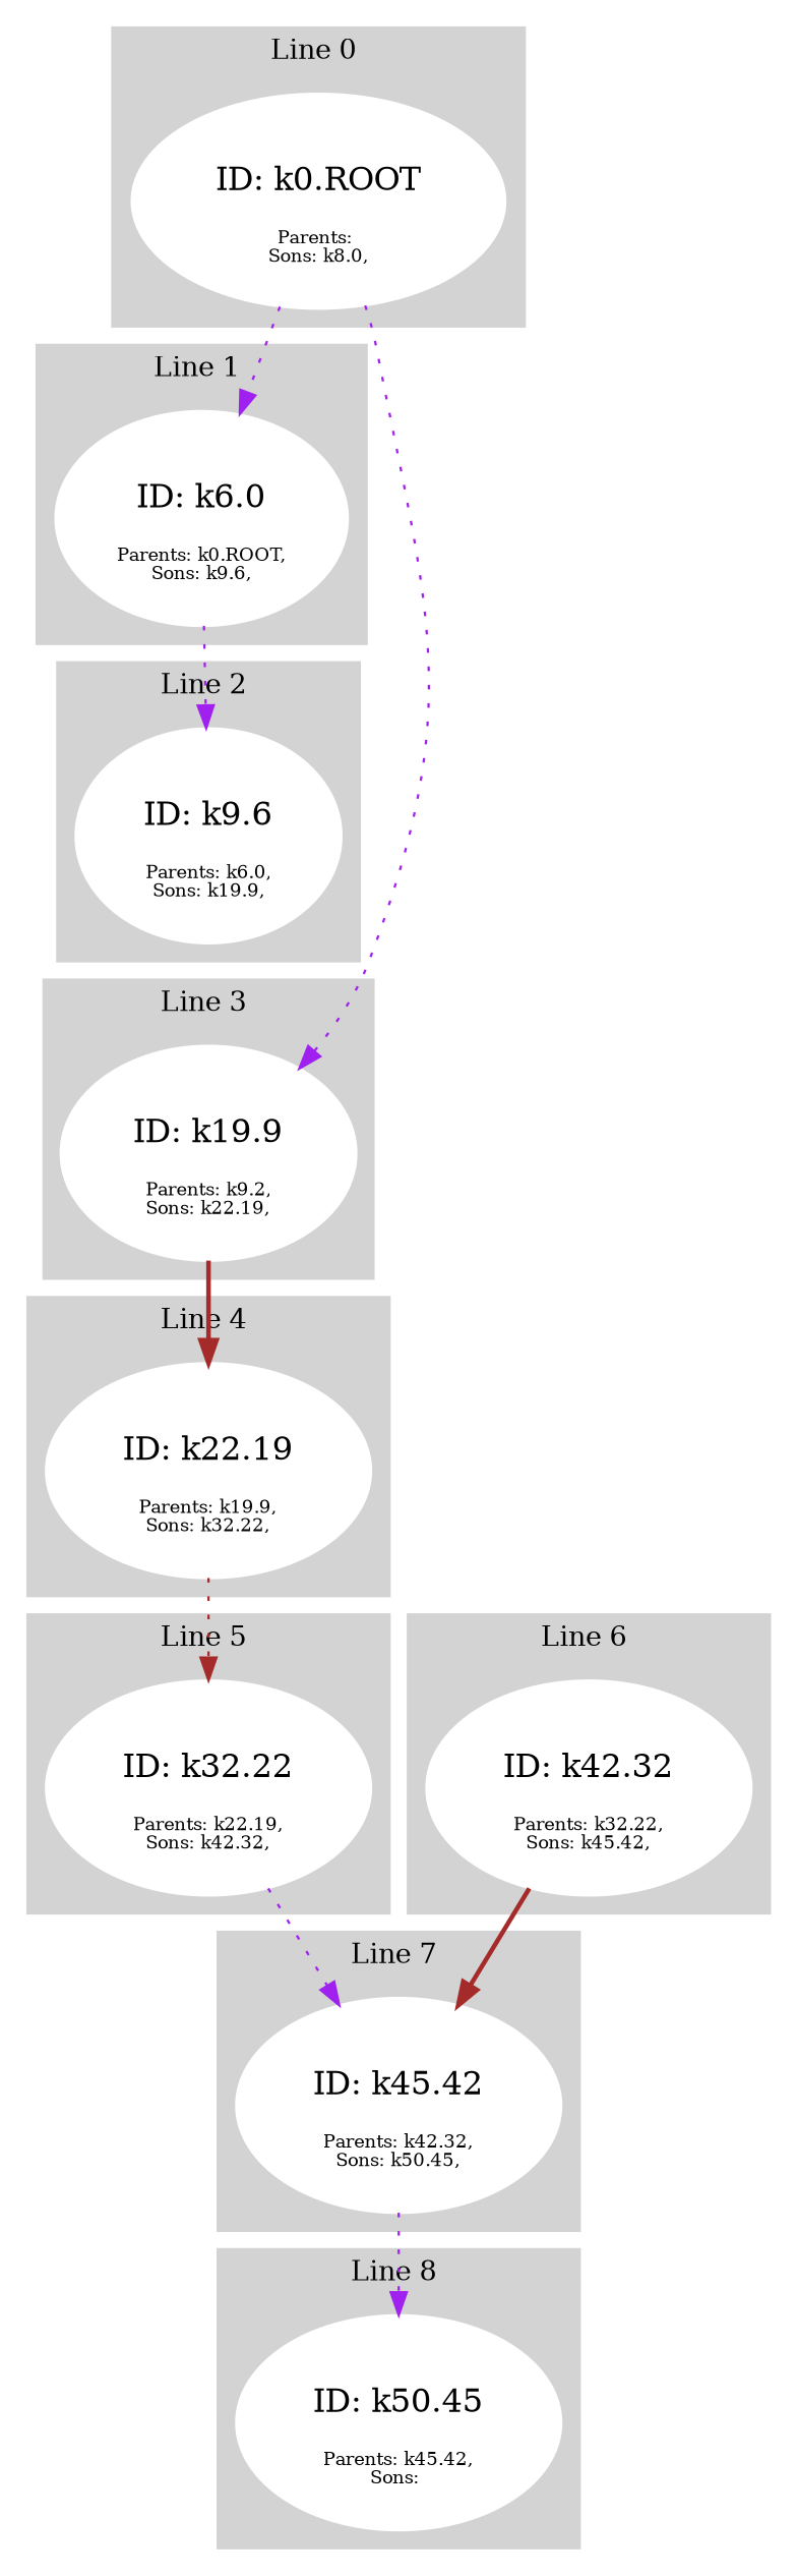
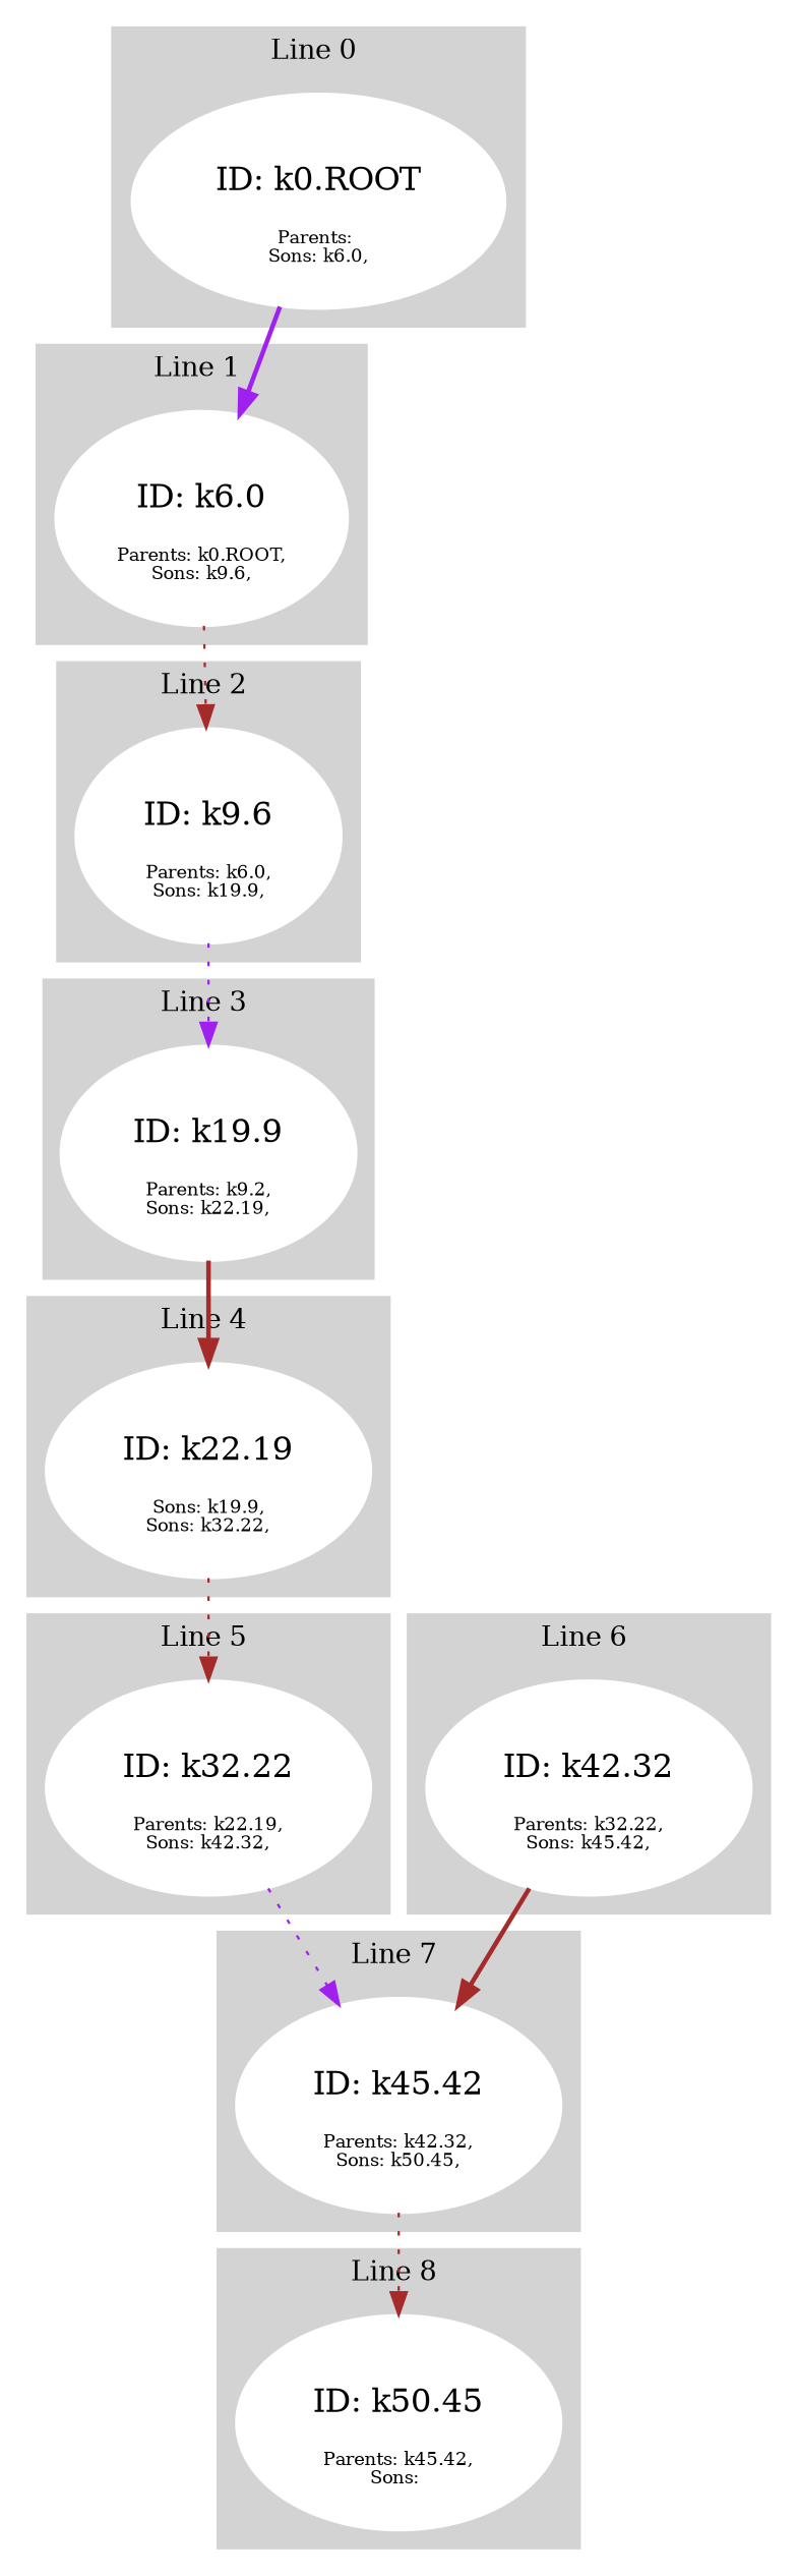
  digraph {
    compound="true "
    node [color=white style=filled]
    edge [color=purple style=dotted]
-   n1 [label=<<BR /> ID: k0.ROOT <BR /><BR /><FONT POINT-SIZE="8">Parents: </FONT><BR /><FONT POINT-SIZE="8">Sons: k8.0,</FONT>>]
+   n1 [label=<<BR /> ID: k0.ROOT <BR /><BR /><FONT POINT-SIZE="8">Parents: </FONT><BR /><FONT POINT-SIZE="8">Sons: k6.0,</FONT>>]
    n2 [label=<<BR /> ID: k6.0 <BR /><BR /><FONT POINT-SIZE="8">Parents: k0.ROOT,</FONT><BR /><FONT POINT-SIZE="8">Sons: k9.6,</FONT>>]
    n3 [label=<<BR /> ID: k9.6 <BR /><BR /><FONT POINT-SIZE="8">Parents: k6.0,</FONT><BR /><FONT POINT-SIZE="8">Sons: k19.9,</FONT>>]
    n4 [label=<<BR /> ID: k19.9 <BR /><BR /><FONT POINT-SIZE="8">Parents: k9.2,</FONT><BR /><FONT POINT-SIZE="8">Sons: k22.19,</FONT>>]
-   n5 [label=<<BR /> ID: k22.19 <BR /><BR /><FONT POINT-SIZE="8">Parents: k19.9,</FONT><BR /><FONT POINT-SIZE="8">Sons: k32.22,</FONT>>]
+   n5 [label=<<BR /> ID: k22.19 <BR /><BR /><FONT POINT-SIZE="8">Sons: k19.9,</FONT><BR /><FONT POINT-SIZE="8">Sons: k32.22,</FONT>>]
    n6 [label=<<BR /> ID: k32.22 <BR /><BR /><FONT POINT-SIZE="8">Parents: k22.19,</FONT><BR /><FONT POINT-SIZE="8">Sons: k42.32,</FONT>>]
    n7 [label=<<BR /> ID: k42.32 <BR /><BR /><FONT POINT-SIZE="8">Parents: k32.22,</FONT><BR /><FONT POINT-SIZE="8">Sons: k45.42,</FONT>>]
    n8 [label=<<BR /> ID: k45.42 <BR /><BR /><FONT POINT-SIZE="8">Parents: k42.32,</FONT><BR /><FONT POINT-SIZE="8">Sons: k50.45,</FONT>>]
    n9 [label=<<BR /> ID: k50.45 <BR /><BR /><FONT POINT-SIZE="8">Parents: k45.42,</FONT><BR /><FONT POINT-SIZE="8">Sons: </FONT>>]
    subgraph cluster_1 {
      color=lightgrey
      fontsize=12
      label="Line 0 "
      style=filled
      n1
    }
    subgraph cluster_2 {
      color=lightgrey
      fontsize=12
      label="Line 1 "
      style=filled
      n2
    }
    subgraph cluster_3 {
      color=lightgrey
      fontsize=12
      label="Line 2 "
      style=filled
      n3
    }
    subgraph cluster_4 {
      color=lightgrey
      fontsize=12
      label="Line 3 "
      style=filled
      n4
    }
    subgraph cluster_5 {
      color=lightgrey
      fontsize=12
      label="Line 4 "
      style=filled
      n5
    }
    subgraph cluster_6 {
      color=lightgrey
      fontsize=12
      label="Line 5 "
      style=filled
      n6
    }
    subgraph cluster_7 {
      color=lightgrey
      fontsize=12
      label="Line 6 "
      style=filled
      n7
    }
    subgraph cluster_8 {
      color=lightgrey
      fontsize=12
      label="Line 7 "
      style=filled
      n8
    }
    subgraph cluster_9 {
      color=lightgrey
      fontsize=12
      label="Line 8 "
      style=filled
      n9
    }
-   n1 -> n2
-   n2 -> n3
-   n1 -> n4
+   n1 -> n2 [style=bold]
+   n2 -> n3 [color=brown]
+   n3 -> n4
    n4 -> n5 [color=brown style=bold]
    n5 -> n6 [color=brown]
    n6 -> n8
    n7 -> n8 [color=brown style=bold]
-   n8 -> n9
+   n8 -> n9 [color=brown]
  }
